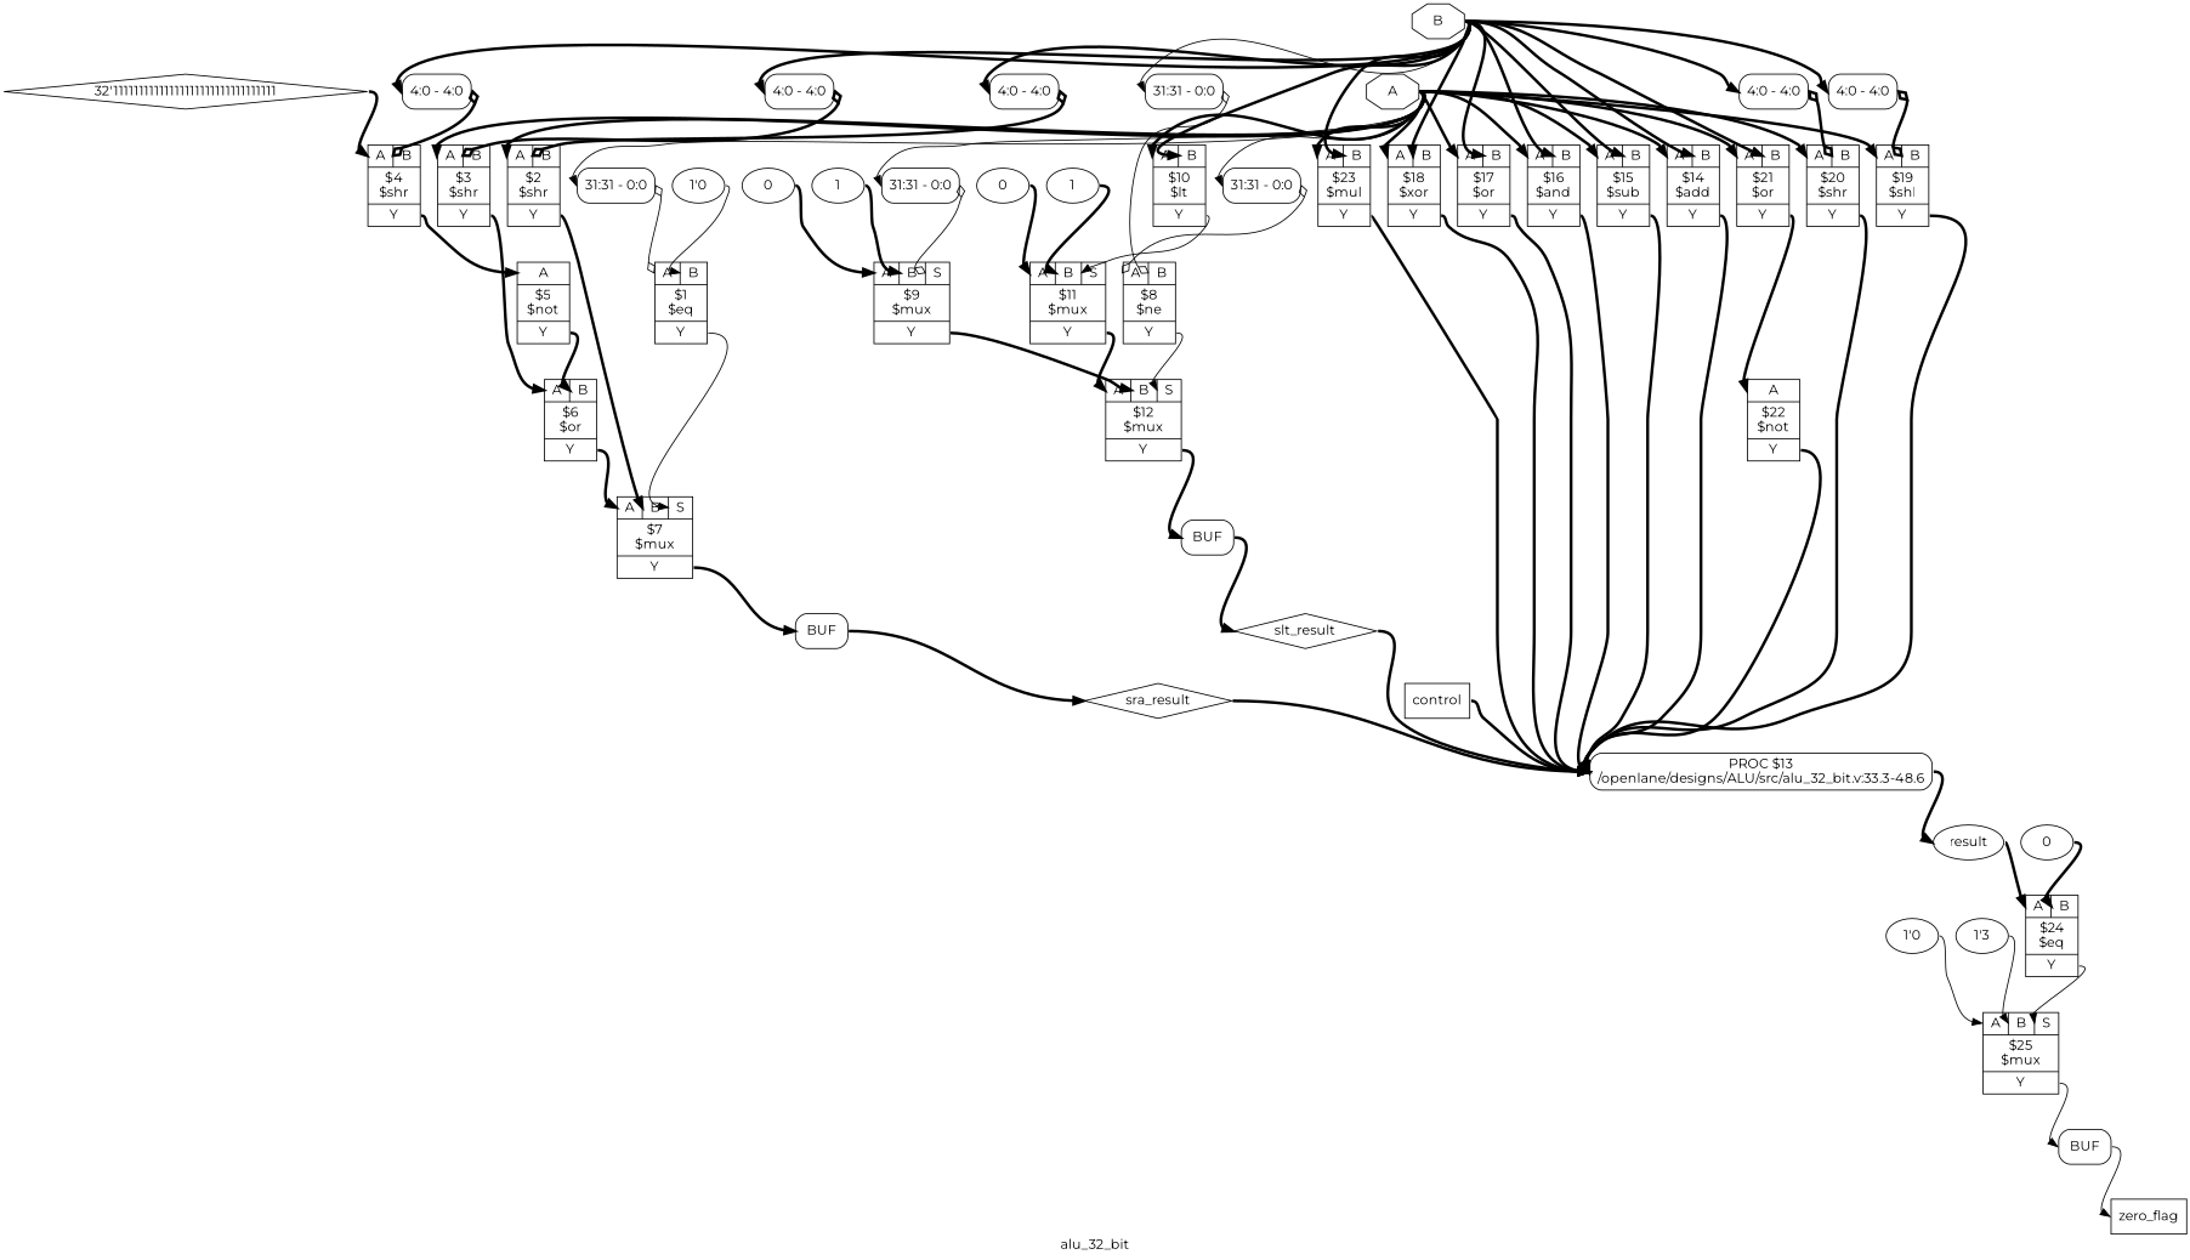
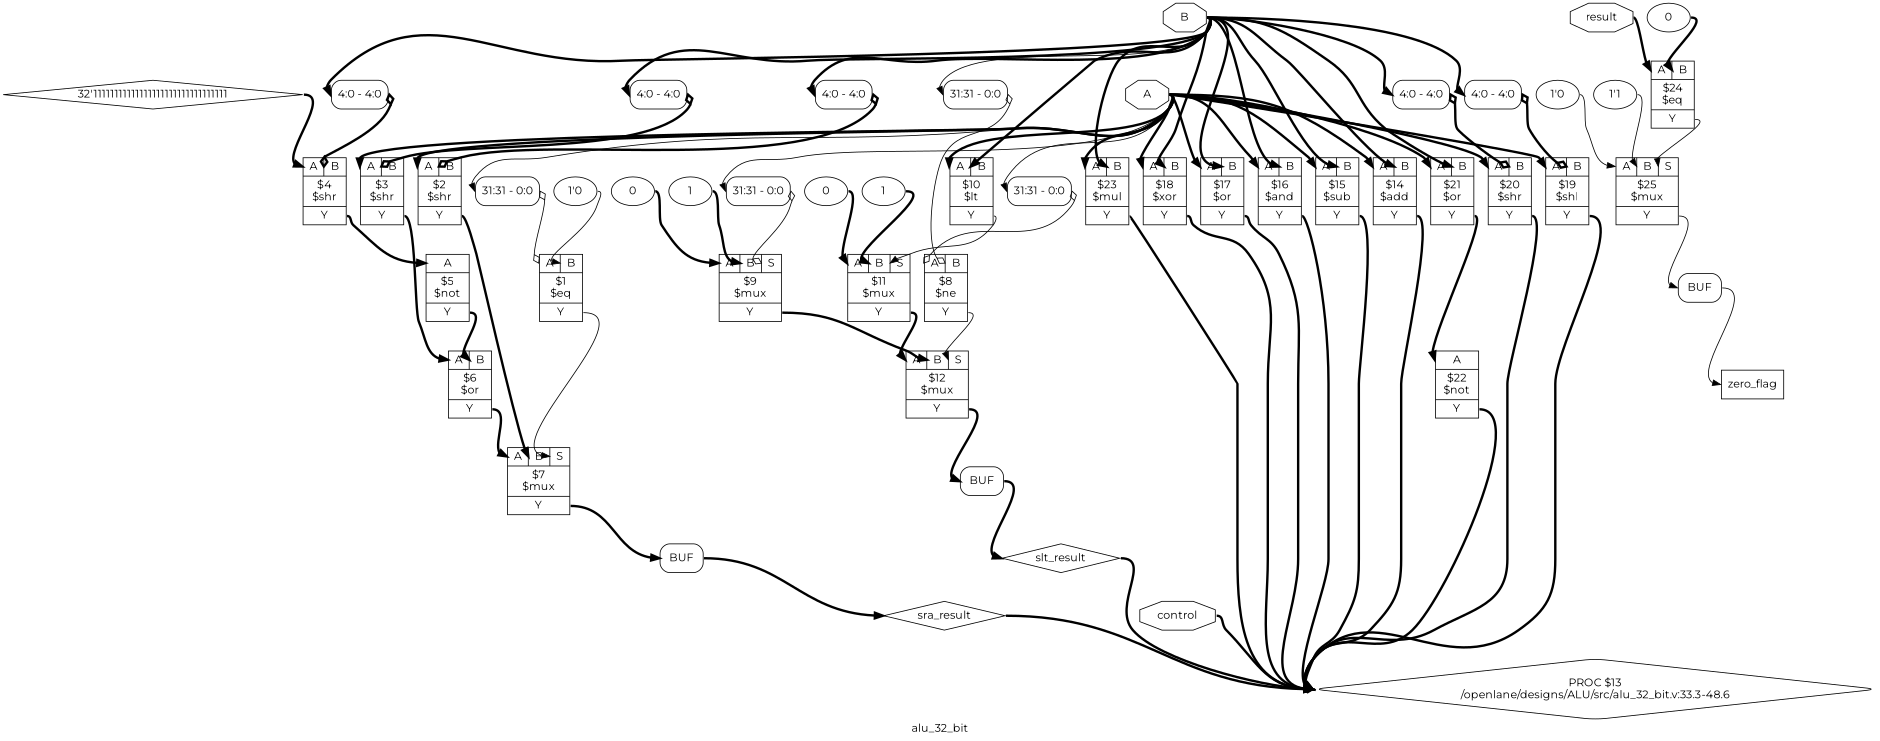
  digraph {
    fontname=Montserrat
    label=alu_32_bit
    rankdir=TB
    remincross=true
    node [fontname=Montserrat shape=record]
    edge [color=black fontcolor=black fontname=Montserrat headport="p33:w" style="setlinewidth(3)" tailport=e]
    n1 [color=black fontcolor=black label=slt_result shape=diamond]
-   n2 [label="PROC $13\n/openlane/designs/ALU/src/alu_32_bit.v:33.3-48.6" shape=box style=rounded]
-   n3 [color=black fontcolor=black label=result shape=ellipse]
+   n2 [label="PROC $13\n/openlane/designs/ALU/src/alu_32_bit.v:33.3-48.6" shape=diamond style=rounded]
+   n3 [color=black fontcolor=black label=result shape=octagon]
    n4 [color=black fontcolor=black label=sra_result shape=diamond]
    n5 [color=black fontcolor=black label=zero_flag shape=box]
    n6 [label="{{<p33> A|<p32> B}|$24\n$eq|{<p35> Y}}"]
    n7 [label="{{<p33> A|<p32> B|<p34> S}|$25\n$mux|{<p35> Y}}"]
-   n8 [color=black fontcolor=black label=control shape=box]
+   n8 [color=black fontcolor=black label=control shape=octagon]
    n9 [color=black fontcolor=black label=B shape=octagon]
    n10 [label="{{<p33> A|<p32> B}|$23\n$mul|{<p35> Y}}"]
    n11 [label="{{<p33> A|<p32> B}|$21\n$or|{<p35> Y}}"]
    n12 [color=black fontcolor=black label="<s0> 4:0 - 4:0 " style=rounded]
    n13 [color=black fontcolor=black label="<s0> 4:0 - 4:0 " style=rounded]
    n14 [label="{{<p33> A|<p32> B}|$18\n$xor|{<p35> Y}}"]
    n15 [label="{{<p33> A|<p32> B}|$17\n$or|{<p35> Y}}"]
    n16 [label="{{<p33> A|<p32> B}|$16\n$and|{<p35> Y}}"]
    n17 [label="{{<p33> A|<p32> B}|$15\n$sub|{<p35> Y}}"]
    n18 [label="{{<p33> A|<p32> B}|$14\n$add|{<p35> Y}}"]
    n19 [label="{{<p33> A|<p32> B}|$10\n$lt|{<p35> Y}}"]
    n20 [color=black fontcolor=black label="<s0> 31:31 - 0:0 " style=rounded]
    n21 [color=black fontcolor=black label="<s0> 4:0 - 4:0 " style=rounded]
    n22 [color=black fontcolor=black label="<s0> 4:0 - 4:0 " style=rounded]
    n23 [color=black fontcolor=black label="<s0> 4:0 - 4:0 " style=rounded]
    n24 [label="{{<p33> A}|$22\n$not|{<p35> Y}}"]
    n25 [label="{{<p33> A|<p32> B}|$20\n$shr|{<p35> Y}}"]
    n26 [label="{{<p33> A|<p32> B}|$19\n$shl|{<p35> Y}}"]
    n27 [label="{{<p33> A|<p32> B|<p34> S}|$11\n$mux|{<p35> Y}}"]
    n28 [label="{{<p33> A|<p32> B}|$8\n$ne|{<p35> Y}}"]
    n29 [label="{{<p33> A|<p32> B}|$4\n$shr|{<p35> Y}}"]
    n30 [label="{{<p33> A|<p32> B}|$3\n$shr|{<p35> Y}}"]
    n31 [label="{{<p33> A|<p32> B}|$2\n$shr|{<p35> Y}}"]
    n32 [color=black fontcolor=black label=A shape=octagon]
    n33 [color=black fontcolor=black label="<s0> 31:31 - 0:0 " style=rounded]
    n34 [color=black fontcolor=black label="<s0> 31:31 - 0:0 " style=rounded]
    n35 [color=black fontcolor=black label="<s0> 31:31 - 0:0 " style=rounded]
    n36 [label="{{<p33> A|<p32> B|<p34> S}|$9\n$mux|{<p35> Y}}"]
    n37 [label="{{<p33> A|<p32> B}|$6\n$or|{<p35> Y}}"]
    n38 [label="{{<p33> A|<p32> B|<p34> S}|$7\n$mux|{<p35> Y}}"]
    n39 [label="{{<p33> A|<p32> B}|$1\n$eq|{<p35> Y}}"]
-   n40 [label="1'3" shape=""]
+   n40 [label="1'1" shape=""]
    n41 [label=BUF shape=box style=rounded]
    n42 [label="1'0" shape=""]
    n43 [label=0 shape=""]
    n44 [label="{{<p33> A|<p32> B|<p34> S}|$12\n$mux|{<p35> Y}}"]
    n45 [label=BUF shape=box style=rounded]
    n46 [label=1 shape=""]
    n47 [label=0 shape=""]
    n48 [label=1 shape=""]
    n49 [label=0 shape=""]
    n50 [label=BUF shape=box style=rounded]
    n51 [label="{{<p33> A}|$5\n$not|{<p35> Y}}"]
    n52 [label="32'11111111111111111111111111111111" shape=diamond]
    n53 [label="1'0" shape=""]
    n1 -> n2 [headport=w]
-   n2 -> n3 [headport=w]
    n3 -> n6
    n4 -> n2 [headport=w]
    n6 -> n7 [headport="p34:w" tailport="p35:e" style=""]
    n7 -> n41 [headport=w tailport="p35:e" style=""]
-   n8 -> n2 [headport=w]
+   n8 -> n2 [headport=w arrowhead=odiamond]
    n9 -> n10 [headport="p32:w"]
    n9 -> n11 [headport="p32:w"]
    n9 -> n12 [headport="s0:w"]
    n9 -> n13 [headport="s0:w"]
    n9 -> n14 [headport="p32:w"]
    n9 -> n15 [headport="p32:w"]
    n9 -> n16 [headport="p32:w"]
    n9 -> n17 [headport="p32:w"]
    n9 -> n18 [headport="p32:w"]
    n9 -> n19 [headport="p32:w"]
    n9 -> n20 [headport="s0:w" style=""]
    n9 -> n21 [headport="s0:w"]
    n9 -> n22 [headport="s0:w"]
    n9 -> n23 [headport="s0:w"]
    n10 -> n2 [headport=w tailport="p35:e"]
    n11 -> n24 [tailport="p35:e"]
    n12 -> n25 [arrowhead=odiamond arrowtail=odiamond dir=both headport="p32:w"]
    n13 -> n26 [arrowhead=odiamond arrowtail=odiamond dir=both headport="p32:w"]
    n14 -> n2 [headport=w tailport="p35:e"]
    n15 -> n2 [headport=w tailport="p35:e"]
    n16 -> n2 [headport=w tailport="p35:e"]
    n17 -> n2 [headport=w tailport="p35:e"]
    n18 -> n2 [headport=w tailport="p35:e"]
    n19 -> n27 [headport="p34:w" tailport="p35:e" style=""]
    n20 -> n28 [arrowhead=odiamond arrowtail=odiamond dir=both headport="p32:w" style=""]
    n21 -> n29 [arrowhead=odiamond arrowtail=odiamond dir=both headport="p32:w"]
    n22 -> n30 [arrowhead=odiamond arrowtail=odiamond dir=both headport="p32:w"]
    n23 -> n31 [arrowhead=odiamond arrowtail=odiamond dir=both headport="p32:w"]
    n24 -> n2 [headport=w tailport="p35:e"]
    n25 -> n2 [headport=w tailport="p35:e"]
    n26 -> n2 [headport=w tailport="p35:e"]
    n27 -> n44 [tailport="p35:e"]
    n28 -> n44 [headport="p34:w" tailport="p35:e" style=""]
    n29 -> n51 [tailport="p35:e"]
    n30 -> n37 [tailport="p35:e"]
    n31 -> n38 [headport="p32:w" tailport="p35:e"]
    n32 -> n10
    n32 -> n11
    n32 -> n14
    n32 -> n15
    n32 -> n16
    n32 -> n17
    n32 -> n18
    n32 -> n19
    n32 -> n25
    n32 -> n26
    n32 -> n30
    n32 -> n31
    n32 -> n33 [headport="s0:w" style=""]
    n32 -> n34 [headport="s0:w" style=""]
    n32 -> n35 [headport="s0:w" style=""]
    n33 -> n36 [arrowhead=odiamond arrowtail=odiamond dir=both headport="p34:w" style=""]
    n34 -> n28 [arrowhead=odiamond arrowtail=odiamond dir=both style=""]
    n35 -> n39 [arrowhead=odiamond arrowtail=odiamond dir=both style=""]
    n36 -> n44 [headport="p32:w" tailport="p35:e"]
    n37 -> n38 [tailport="p35:e"]
    n38 -> n50 [headport=w tailport="p35:e"]
    n39 -> n38 [headport="p34:w" tailport="p35:e" style=""]
    n40 -> n7 [headport="p32:w" style=""]
    n41 -> n5 [headport=w style=""]
    n42 -> n7 [style=""]
    n43 -> n6 [headport="p32:w"]
    n44 -> n45 [headport=w tailport="p35:e"]
    n45 -> n1 [headport=w]
    n46 -> n27 [headport="p32:w"]
    n47 -> n27
    n48 -> n36 [headport="p32:w"]
    n49 -> n36
    n50 -> n4 [headport=w]
    n51 -> n37 [headport="p32:w" tailport="p35:e"]
    n52 -> n29
    n53 -> n39 [headport="p32:w" style=""]
  }
